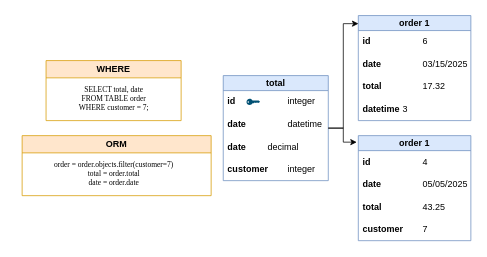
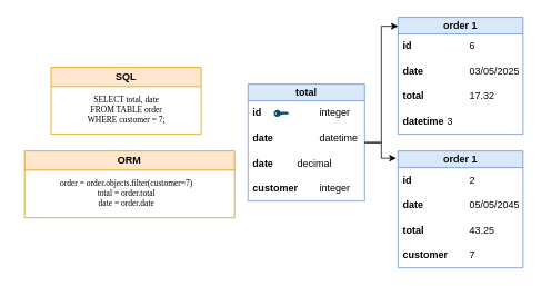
  <mxCell id="0" />
  <mxCell id="1" parent="0" />
  <mxCell id="2" value="&lt;b&gt;total&lt;/b&gt;" style="swimlane;fontStyle=0;childLayout=stackLayout;horizontal=1;startSize=20;horizontalStack=0;resizeParent=1;resizeParentMax=0;resizeLast=0;collapsible=1;marginBottom=0;whiteSpace=wrap;html=1;fillColor=#dae8fc;strokeColor=#6c8ebf;" vertex="1" parent="1"><mxGeometry x="297" y="100" width="140" height="140" as="geometry" /></mxCell>
  <mxCell id="3" value="&lt;b&gt;id&lt;/b&gt;&lt;span style=&quot;white-space: pre;&quot;&gt;&#09;&lt;/span&gt;&lt;span style=&quot;white-space: pre;&quot;&gt;&#09;&lt;/span&gt;&lt;span style=&quot;white-space: pre;&quot;&gt;&#09;&lt;/span&gt;integer" style="text;strokeColor=none;fillColor=none;align=left;verticalAlign=middle;spacingLeft=4;spacingRight=4;overflow=hidden;points=[[0,0.5],[1,0.5]];portConstraint=eastwest;rotatable=0;whiteSpace=wrap;html=1;" vertex="1" parent="2"><mxGeometry y="20" width="140" height="30" as="geometry" /></mxCell>
  <mxCell id="4" value="&lt;b&gt;date&lt;/b&gt;&lt;span style=&quot;white-space: pre;&quot;&gt;&#09;&lt;/span&gt;&lt;span style=&quot;white-space: pre;&quot;&gt;&#09;&lt;/span&gt;&lt;span style=&quot;white-space: pre;&quot;&gt;&#09;&lt;/span&gt;datetime" style="text;strokeColor=none;fillColor=none;align=left;verticalAlign=middle;spacingLeft=4;spacingRight=4;overflow=hidden;points=[[0,0.5],[1,0.5]];portConstraint=eastwest;rotatable=0;whiteSpace=wrap;html=1;" vertex="1" parent="2"><mxGeometry y="50" width="140" height="30" as="geometry" /></mxCell>
  <mxCell id="5" value="&lt;b&gt;date&lt;/b&gt;&lt;span style=&quot;white-space: pre;&quot;&gt;&#09;&lt;/span&gt;&lt;span style=&quot;white-space: pre;&quot;&gt;&#09;&lt;/span&gt;decimal" style="text;align=left;verticalAlign=middle;spacingLeft=4;spacingRight=4;overflow=hidden;points=[[0,0.5],[1,0.5]];portConstraint=eastwest;rotatable=0;whiteSpace=wrap;html=1;" vertex="1" parent="2"><mxGeometry y="80" width="140" height="30" as="geometry" /></mxCell>
  <mxCell id="6" value="&lt;b&gt;customer&lt;/b&gt;&lt;span style=&quot;white-space: pre;&quot;&gt;&#09;&lt;/span&gt;integer" style="text;strokeColor=none;fillColor=none;align=left;verticalAlign=middle;spacingLeft=4;spacingRight=4;overflow=hidden;points=[[0,0.5],[1,0.5]];portConstraint=eastwest;rotatable=0;whiteSpace=wrap;html=1;" vertex="1" parent="2"><mxGeometry y="110" width="140" height="30" as="geometry" /></mxCell>
  <mxCell id="7" value="" style="points=[[0,0.5,0],[0.24,0,0],[0.5,0.28,0],[0.995,0.475,0],[0.5,0.72,0],[0.24,1,0]];verticalLabelPosition=bottom;sketch=0;html=1;verticalAlign=top;aspect=fixed;align=center;pointerEvents=1;shape=mxgraph.cisco19.key;fillColor=#005073;strokeColor=none;" vertex="1" parent="1"><mxGeometry x="328" y="131" width="18" height="8.1" as="geometry" /></mxCell>
- <mxCell id="8" value="WHERE" style="swimlane;whiteSpace=wrap;html=1;fillColor=#ffe6cc;strokeColor=#d79b00;" vertex="1" parent="1"><mxGeometry x="60.88" y="80" width="180" height="80" as="geometry" /></mxCell>
+ <mxCell id="8" value="SQL" style="swimlane;whiteSpace=wrap;html=1;fillColor=#ffe6cc;strokeColor=#d79b00;" vertex="1" parent="1"><mxGeometry x="60.88" y="80" width="180" height="80" as="geometry" /></mxCell>
  <mxCell id="9" value="&lt;font data-font-src=&quot;https://fonts.googleapis.com/css?family=Cascadia+Code&quot; face=&quot;Cascadia Code&quot;&gt;SELECT total, date&lt;br&gt;FROM TABLE order&lt;br&gt;WHERE customer = 7;&lt;/font&gt;" style="text;html=1;align=center;verticalAlign=middle;resizable=0;points=[];autosize=1;strokeColor=none;fillColor=none;fontSize=10;" vertex="1" parent="8"><mxGeometry x="25" y="25" width="130" height="50" as="geometry" /></mxCell>
  <mxCell id="10" value="&lt;b&gt;order 1&lt;/b&gt;" style="swimlane;fontStyle=0;childLayout=stackLayout;horizontal=1;startSize=20;horizontalStack=0;resizeParent=1;resizeParentMax=0;resizeLast=0;collapsible=1;marginBottom=0;whiteSpace=wrap;html=1;fillColor=#dae8fc;strokeColor=#6c8ebf;" vertex="1" parent="1"><mxGeometry x="477" y="20" width="150" height="140" as="geometry" /></mxCell>
  <mxCell id="11" value="&lt;b&gt;id&lt;/b&gt;&lt;span style=&quot;white-space: pre;&quot;&gt;&#09;&lt;/span&gt;&lt;span style=&quot;white-space: pre;&quot;&gt;&#09;&lt;/span&gt;&lt;span style=&quot;white-space: pre;&quot;&gt;&#09;&lt;/span&gt;6" style="text;strokeColor=none;fillColor=none;align=left;verticalAlign=middle;spacingLeft=4;spacingRight=4;overflow=hidden;points=[[0,0.5],[1,0.5]];portConstraint=eastwest;rotatable=0;whiteSpace=wrap;html=1;" vertex="1" parent="10"><mxGeometry y="20" width="150" height="30" as="geometry" /></mxCell>
- <mxCell id="12" value="&lt;b&gt;date&lt;/b&gt;&lt;span style=&quot;white-space: pre;&quot;&gt;&#09;&lt;/span&gt;&lt;span style=&quot;white-space: pre;&quot;&gt;&#09;&lt;/span&gt;&lt;span style=&quot;white-space: pre;&quot;&gt;&#09;&lt;/span&gt;03/15/2025" style="text;strokeColor=none;fillColor=none;align=left;verticalAlign=middle;spacingLeft=4;spacingRight=4;overflow=hidden;points=[[0,0.5],[1,0.5]];portConstraint=eastwest;rotatable=0;whiteSpace=wrap;html=1;" vertex="1" parent="10"><mxGeometry y="50" width="150" height="30" as="geometry" /></mxCell>
+ <mxCell id="12" value="&lt;b&gt;date&lt;/b&gt;&lt;span style=&quot;white-space: pre;&quot;&gt;&#09;&lt;/span&gt;&lt;span style=&quot;white-space: pre;&quot;&gt;&#09;&lt;/span&gt;&lt;span style=&quot;white-space: pre;&quot;&gt;&#09;&lt;/span&gt;03/05/2025" style="text;strokeColor=none;fillColor=none;align=left;verticalAlign=middle;spacingLeft=4;spacingRight=4;overflow=hidden;points=[[0,0.5],[1,0.5]];portConstraint=eastwest;rotatable=0;whiteSpace=wrap;html=1;" vertex="1" parent="10"><mxGeometry y="50" width="150" height="30" as="geometry" /></mxCell>
  <mxCell id="13" value="&lt;b&gt;total&lt;/b&gt;&lt;span style=&quot;white-space: pre;&quot;&gt;&#09;&lt;/span&gt;&lt;span style=&quot;white-space: pre;&quot;&gt;&#09;&lt;/span&gt;17.32" style="text;align=left;verticalAlign=middle;spacingLeft=4;spacingRight=4;overflow=hidden;points=[[0,0.5],[1,0.5]];portConstraint=eastwest;rotatable=0;whiteSpace=wrap;html=1;" vertex="1" parent="10"><mxGeometry y="80" width="150" height="30" as="geometry" /></mxCell>
  <mxCell id="14" value="&lt;b&gt;datetime&lt;/b&gt;&lt;span style=&quot;white-space: pre;&quot;&gt;&#09;&lt;/span&gt;3" style="text;strokeColor=none;fillColor=none;align=left;verticalAlign=middle;spacingLeft=4;spacingRight=4;overflow=hidden;points=[[0,0.5],[1,0.5]];portConstraint=eastwest;rotatable=0;whiteSpace=wrap;html=1;" vertex="1" parent="10"><mxGeometry y="110" width="150" height="30" as="geometry" /></mxCell>
  <mxCell id="15" value="&lt;b&gt;order 1&lt;/b&gt;" style="swimlane;fontStyle=0;childLayout=stackLayout;horizontal=1;startSize=20;horizontalStack=0;resizeParent=1;resizeParentMax=0;resizeLast=0;collapsible=1;marginBottom=0;whiteSpace=wrap;html=1;fillColor=#dae8fc;strokeColor=#6c8ebf;" vertex="1" parent="1"><mxGeometry x="477" y="180" width="150" height="140" as="geometry" /></mxCell>
- <mxCell id="16" value="&lt;b&gt;id&lt;/b&gt;&lt;span style=&quot;white-space: pre;&quot;&gt;&#09;&lt;/span&gt;&lt;span style=&quot;white-space: pre;&quot;&gt;&#09;&lt;/span&gt;&lt;span style=&quot;white-space: pre;&quot;&gt;&#09;&lt;/span&gt;4" style="text;strokeColor=none;fillColor=none;align=left;verticalAlign=middle;spacingLeft=4;spacingRight=4;overflow=hidden;points=[[0,0.5],[1,0.5]];portConstraint=eastwest;rotatable=0;whiteSpace=wrap;html=1;" vertex="1" parent="15"><mxGeometry y="20" width="150" height="30" as="geometry" /></mxCell>
- <mxCell id="17" value="&lt;b&gt;date&lt;/b&gt;&lt;span style=&quot;white-space: pre;&quot;&gt;&#09;&lt;/span&gt;&lt;span style=&quot;white-space: pre;&quot;&gt;&#09;&lt;/span&gt;&lt;span style=&quot;white-space: pre;&quot;&gt;&#09;&lt;/span&gt;05/05/2025" style="text;strokeColor=none;fillColor=none;align=left;verticalAlign=middle;spacingLeft=4;spacingRight=4;overflow=hidden;points=[[0,0.5],[1,0.5]];portConstraint=eastwest;rotatable=0;whiteSpace=wrap;html=1;" vertex="1" parent="15"><mxGeometry y="50" width="150" height="30" as="geometry" /></mxCell>
+ <mxCell id="16" value="&lt;b&gt;id&lt;/b&gt;&lt;span style=&quot;white-space: pre;&quot;&gt;&#09;&lt;/span&gt;&lt;span style=&quot;white-space: pre;&quot;&gt;&#09;&lt;/span&gt;&lt;span style=&quot;white-space: pre;&quot;&gt;&#09;&lt;/span&gt;2" style="text;strokeColor=none;fillColor=none;align=left;verticalAlign=middle;spacingLeft=4;spacingRight=4;overflow=hidden;points=[[0,0.5],[1,0.5]];portConstraint=eastwest;rotatable=0;whiteSpace=wrap;html=1;" vertex="1" parent="15"><mxGeometry y="20" width="150" height="30" as="geometry" /></mxCell>
+ <mxCell id="17" value="&lt;b&gt;date&lt;/b&gt;&lt;span style=&quot;white-space: pre;&quot;&gt;&#09;&lt;/span&gt;&lt;span style=&quot;white-space: pre;&quot;&gt;&#09;&lt;/span&gt;&lt;span style=&quot;white-space: pre;&quot;&gt;&#09;&lt;/span&gt;05/05/2045" style="text;strokeColor=none;fillColor=none;align=left;verticalAlign=middle;spacingLeft=4;spacingRight=4;overflow=hidden;points=[[0,0.5],[1,0.5]];portConstraint=eastwest;rotatable=0;whiteSpace=wrap;html=1;" vertex="1" parent="15"><mxGeometry y="50" width="150" height="30" as="geometry" /></mxCell>
  <mxCell id="18" value="&lt;b&gt;total&lt;/b&gt;&lt;span style=&quot;white-space: pre;&quot;&gt;&#09;&lt;/span&gt;&lt;span style=&quot;white-space: pre;&quot;&gt;&#09;&lt;/span&gt;43.25" style="text;align=left;verticalAlign=middle;spacingLeft=4;spacingRight=4;overflow=hidden;points=[[0,0.5],[1,0.5]];portConstraint=eastwest;rotatable=0;whiteSpace=wrap;html=1;" vertex="1" parent="15"><mxGeometry y="80" width="150" height="30" as="geometry" /></mxCell>
  <mxCell id="19" value="&lt;b&gt;customer&lt;/b&gt;&lt;span style=&quot;white-space: pre;&quot;&gt;&#09;&lt;/span&gt;7" style="text;strokeColor=none;fillColor=none;align=left;verticalAlign=middle;spacingLeft=4;spacingRight=4;overflow=hidden;points=[[0,0.5],[1,0.5]];portConstraint=eastwest;rotatable=0;whiteSpace=wrap;html=1;" vertex="1" parent="15"><mxGeometry y="110" width="150" height="30" as="geometry" /></mxCell>
  <mxCell id="20" style="edgeStyle=orthogonalEdgeStyle;rounded=0;orthogonalLoop=1;jettySize=auto;html=1;entryX=0.001;entryY=0.077;entryDx=0;entryDy=0;entryPerimeter=0;" edge="1" parent="1" source="2" target="10"><mxGeometry relative="1" as="geometry" /></mxCell>
  <mxCell id="21" style="edgeStyle=orthogonalEdgeStyle;rounded=0;orthogonalLoop=1;jettySize=auto;html=1;entryX=-0.014;entryY=0.062;entryDx=0;entryDy=0;entryPerimeter=0;" edge="1" parent="1" source="2" target="15"><mxGeometry relative="1" as="geometry" /></mxCell>
  <mxCell id="22" value="ORM" style="swimlane;whiteSpace=wrap;html=1;fillColor=#ffe6cc;strokeColor=#d79b00;" vertex="1" parent="1"><mxGeometry x="29" y="180" width="251.88" height="80" as="geometry" /></mxCell>
  <mxCell id="23" value="&lt;font data-font-src=&quot;https://fonts.googleapis.com/css?family=Cascadia+Code&quot; face=&quot;Cascadia Code&quot;&gt;order = order.objects.filter(customer=7)&lt;/font&gt;&lt;div&gt;&lt;font data-font-src=&quot;https://fonts.googleapis.com/css?family=Cascadia+Code&quot; face=&quot;Cascadia Code&quot;&gt;total = order.total&lt;/font&gt;&lt;/div&gt;&lt;div&gt;&lt;font data-font-src=&quot;https://fonts.googleapis.com/css?family=Cascadia+Code&quot; face=&quot;Cascadia Code&quot;&gt;date = order.date&lt;/font&gt;&lt;/div&gt;" style="text;html=1;align=center;verticalAlign=middle;resizable=0;points=[];autosize=1;strokeColor=none;fillColor=none;fontSize=10;" vertex="1" parent="22"><mxGeometry x="-8.12" y="25" width="260" height="50" as="geometry" /></mxCell>
